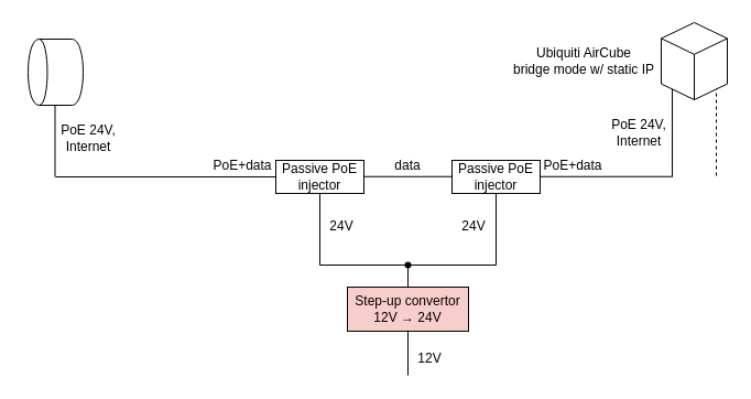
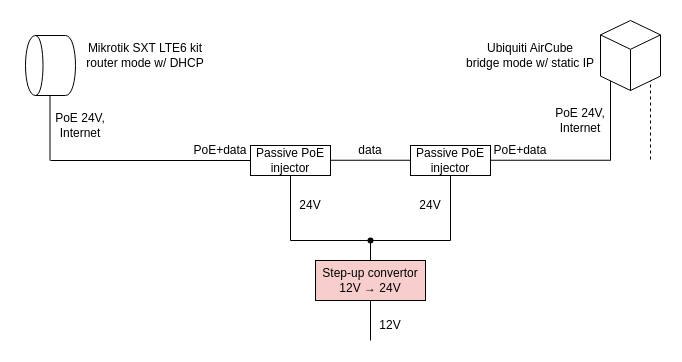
  <mxCell id="0" />
  <mxCell id="1" parent="0" />
  <mxCell id="2" value="" style="endArrow=none;dashed=1;html=1;rounded=0;" edge="1" parent="1"><mxGeometry width="50" height="50" relative="1" as="geometry"><mxPoint x="650" y="60" as="sourcePoint" /><mxPoint x="650" y="160" as="targetPoint" /></mxGeometry></mxCell>
  <mxCell id="3" value="" style="endArrow=none;html=1;rounded=0;" edge="1" parent="1"><mxGeometry width="50" height="50" relative="1" as="geometry"><mxPoint x="610" y="60" as="sourcePoint" /><mxPoint x="610" y="160" as="targetPoint" /></mxGeometry></mxCell>
  <mxCell id="4" value="" style="endArrow=none;html=1;rounded=0;" edge="1" parent="1"><mxGeometry width="50" height="50" relative="1" as="geometry"><mxPoint x="49.5" y="160" as="sourcePoint" /><mxPoint x="49.5" y="80" as="targetPoint" /></mxGeometry></mxCell>
  <mxCell id="5" value="" style="shape=cylinder;whiteSpace=wrap;html=1;boundedLbl=1;backgroundOutline=1;rotation=-90;" vertex="1" parent="1"><mxGeometry x="20" y="40" width="60" height="50" as="geometry" /></mxCell>
  <mxCell id="6" value="PoE 24V,&lt;br&gt;Internet" style="text;html=1;strokeColor=none;fillColor=none;align=center;verticalAlign=middle;whiteSpace=wrap;rounded=0;" vertex="1" parent="1"><mxGeometry x="50" y="110" width="60" height="30" as="geometry" /></mxCell>
+ <mxCell id="7" value="Mikrotik SXT LTE6 kit&lt;br&gt;router mode w/ DHCP" style="text;html=1;strokeColor=none;fillColor=none;align=center;verticalAlign=middle;whiteSpace=wrap;rounded=0;" vertex="1" parent="1"><mxGeometry x="80" y="40" width="130" height="30" as="geometry" /></mxCell>
  <mxCell id="8" value="" style="endArrow=none;html=1;rounded=0;" edge="1" parent="1"><mxGeometry width="50" height="50" relative="1" as="geometry"><mxPoint x="50" y="160" as="sourcePoint" /><mxPoint x="250" y="160" as="targetPoint" /></mxGeometry></mxCell>
  <mxCell id="9" value="" style="rounded=0;whiteSpace=wrap;html=1;" vertex="1" parent="1"><mxGeometry x="250" y="145" width="80" height="30" as="geometry" /></mxCell>
  <mxCell id="10" value="Passive PoE injector" style="text;html=1;strokeColor=none;fillColor=none;align=center;verticalAlign=middle;whiteSpace=wrap;rounded=0;" vertex="1" parent="1"><mxGeometry x="250" y="145" width="80" height="30" as="geometry" /></mxCell>
  <mxCell id="11" value="" style="rounded=0;whiteSpace=wrap;html=1;" vertex="1" parent="1"><mxGeometry x="410" y="145" width="80" height="30" as="geometry" /></mxCell>
  <mxCell id="12" value="Passive PoE injector" style="text;html=1;strokeColor=none;fillColor=none;align=center;verticalAlign=middle;whiteSpace=wrap;rounded=0;" vertex="1" parent="1"><mxGeometry x="410" y="145" width="80" height="30" as="geometry" /></mxCell>
  <mxCell id="13" value="" style="endArrow=none;html=1;rounded=0;" edge="1" parent="1"><mxGeometry width="50" height="50" relative="1" as="geometry"><mxPoint x="330" y="159.76" as="sourcePoint" /><mxPoint x="410" y="159.76" as="targetPoint" /></mxGeometry></mxCell>
  <mxCell id="14" value="PoE+data" style="text;html=1;strokeColor=none;fillColor=none;align=center;verticalAlign=middle;whiteSpace=wrap;rounded=0;" vertex="1" parent="1"><mxGeometry x="190" y="135" width="60" height="30" as="geometry" /></mxCell>
  <mxCell id="15" value="PoE+data" style="text;html=1;strokeColor=none;fillColor=none;align=center;verticalAlign=middle;whiteSpace=wrap;rounded=0;" vertex="1" parent="1"><mxGeometry x="490" y="135" width="60" height="30" as="geometry" /></mxCell>
  <mxCell id="16" value="" style="endArrow=none;html=1;rounded=0;" edge="1" parent="1"><mxGeometry width="50" height="50" relative="1" as="geometry"><mxPoint x="490" y="159.76" as="sourcePoint" /><mxPoint x="610" y="159.76" as="targetPoint" /></mxGeometry></mxCell>
  <mxCell id="17" value="data" style="text;html=1;strokeColor=none;fillColor=none;align=center;verticalAlign=middle;whiteSpace=wrap;rounded=0;" vertex="1" parent="1"><mxGeometry x="340" y="135" width="60" height="30" as="geometry" /></mxCell>
  <mxCell id="18" value="" style="html=1;whiteSpace=wrap;shape=isoCube2;backgroundOutline=1;isoAngle=15;" vertex="1" parent="1"><mxGeometry x="600" y="20" width="60" height="70" as="geometry" /></mxCell>
  <mxCell id="19" value="Ubiquiti AirCube&lt;br&gt;bridge mode w/ static IP" style="text;html=1;strokeColor=none;fillColor=none;align=center;verticalAlign=middle;whiteSpace=wrap;rounded=0;" vertex="1" parent="1"><mxGeometry x="460" y="40" width="140" height="30" as="geometry" /></mxCell>
  <mxCell id="20" value="PoE 24V,&lt;br&gt;Internet" style="text;html=1;strokeColor=none;fillColor=none;align=center;verticalAlign=middle;whiteSpace=wrap;rounded=0;" vertex="1" parent="1"><mxGeometry x="550" y="100" width="60" height="40" as="geometry" /></mxCell>
  <mxCell id="21" value="Step-up convertor&lt;br&gt;12V → 24V" style="rounded=0;whiteSpace=wrap;html=1;fillColor=#f8cecc;" vertex="1" parent="1"><mxGeometry x="315" y="260" width="110" height="40" as="geometry" /></mxCell>
  <mxCell id="22" value="" style="shape=waypoint;sketch=0;fillStyle=solid;size=6;pointerEvents=1;points=[];fillColor=none;resizable=0;rotatable=0;perimeter=centerPerimeter;snapToPoint=1;" vertex="1" parent="1"><mxGeometry x="360" y="230" width="20" height="20" as="geometry" /></mxCell>
  <mxCell id="23" value="" style="endArrow=none;html=1;rounded=0;entryX=0.681;entryY=0.745;entryDx=0;entryDy=0;entryPerimeter=0;" edge="1" parent="1" source="21" target="22"><mxGeometry width="50" height="50" relative="1" as="geometry"><mxPoint x="350" y="200" as="sourcePoint" /><mxPoint x="400" y="150" as="targetPoint" /></mxGeometry></mxCell>
  <mxCell id="24" value="" style="endArrow=none;html=1;rounded=0;exitX=0.802;exitY=0.543;exitDx=0;exitDy=0;exitPerimeter=0;entryX=0.5;entryY=1;entryDx=0;entryDy=0;" edge="1" parent="1" source="22" target="12"><mxGeometry width="50" height="50" relative="1" as="geometry"><mxPoint x="350" y="160" as="sourcePoint" /><mxPoint x="400" y="110" as="targetPoint" /><Array as="points"><mxPoint x="450" y="240" /></Array></mxGeometry></mxCell>
  <mxCell id="25" value="" style="endArrow=none;html=1;rounded=0;entryX=0.5;entryY=1;entryDx=0;entryDy=0;exitX=0.681;exitY=0.442;exitDx=0;exitDy=0;exitPerimeter=0;" edge="1" parent="1" source="22" target="10"><mxGeometry width="50" height="50" relative="1" as="geometry"><mxPoint x="370" y="200" as="sourcePoint" /><mxPoint x="400" y="110" as="targetPoint" /><Array as="points"><mxPoint x="290" y="240" /></Array></mxGeometry></mxCell>
  <mxCell id="26" value="" style="endArrow=none;html=1;rounded=0;entryX=0.5;entryY=1;entryDx=0;entryDy=0;" edge="1" parent="1" target="21"><mxGeometry width="50" height="50" relative="1" as="geometry"><mxPoint x="370" y="340" as="sourcePoint" /><mxPoint x="400" y="150" as="targetPoint" /></mxGeometry></mxCell>
  <mxCell id="27" value="12V" style="text;html=1;strokeColor=none;fillColor=none;align=center;verticalAlign=middle;whiteSpace=wrap;rounded=0;" vertex="1" parent="1"><mxGeometry x="360" y="310" width="60" height="30" as="geometry" /></mxCell>
  <mxCell id="28" value="24V" style="text;html=1;strokeColor=none;fillColor=none;align=center;verticalAlign=middle;whiteSpace=wrap;rounded=0;" vertex="1" parent="1"><mxGeometry x="410" y="190" width="40" height="30" as="geometry" /></mxCell>
  <mxCell id="29" value="24V" style="text;html=1;strokeColor=none;fillColor=none;align=center;verticalAlign=middle;whiteSpace=wrap;rounded=0;" vertex="1" parent="1"><mxGeometry x="290" y="190" width="40" height="30" as="geometry" /></mxCell>
